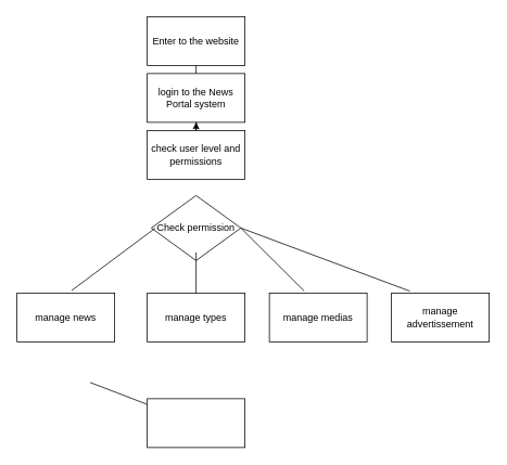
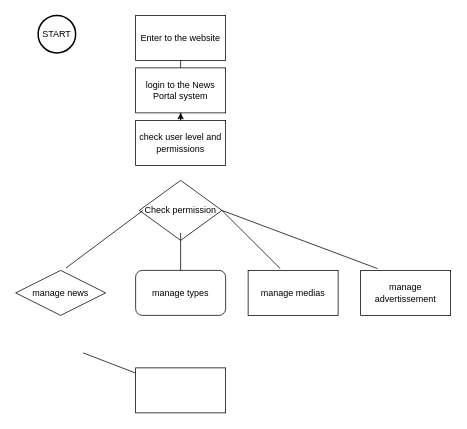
  <mxCell id="0" />
  <mxCell id="1" parent="0" />
+ <mxCell id="2" value="START" style="strokeWidth=2;html=1;shape=mxgraph.flowchart.start_2;whiteSpace=wrap;" vertex="1" parent="1"><mxGeometry x="50" y="20" width="50" height="50" as="geometry" /></mxCell>
  <mxCell id="3" value="Enter to the website" style="rounded=0;whiteSpace=wrap;html=1;fontSize=12;horizontal=1;" vertex="1" parent="1"><mxGeometry x="180" y="20" width="120" height="60" as="geometry" /></mxCell>
- <mxCell id="4" value="manage news" style="rounded=0;whiteSpace=wrap;html=1;fontSize=12;" vertex="1" parent="1"><mxGeometry x="20" y="360" width="120" height="60" as="geometry" /></mxCell>
+ <mxCell id="4" value="manage news" style="rhombus;whiteSpace=wrap;html=1;fontSize=12;" vertex="1" parent="1"><mxGeometry x="20" y="360" width="120" height="60" as="geometry" /></mxCell>
  <mxCell id="5" value="" style="edgeStyle=orthogonalEdgeStyle;rounded=0;orthogonalLoop=1;jettySize=auto;html=1;fontSize=12;" edge="1" parent="1" source="6" target="10"><mxGeometry relative="1" as="geometry" /></mxCell>
  <mxCell id="6" value="check user level and permissions" style="rounded=0;whiteSpace=wrap;html=1;fontSize=12;" vertex="1" parent="1"><mxGeometry x="180" y="160" width="120" height="60" as="geometry" /></mxCell>
- <mxCell id="7" value="manage types" style="rounded=0;whiteSpace=wrap;html=1;fontSize=12;" vertex="1" parent="1"><mxGeometry x="180" y="360" width="120" height="60" as="geometry" /></mxCell>
+ <mxCell id="7" value="manage types" style="whiteSpace=wrap;html=1;fontSize=12;rounded=1;" vertex="1" parent="1"><mxGeometry x="180" y="360" width="120" height="60" as="geometry" /></mxCell>
  <mxCell id="8" value="manage advertissement" style="rounded=0;whiteSpace=wrap;html=1;fontSize=12;" vertex="1" parent="1"><mxGeometry x="480" y="360" width="120" height="60" as="geometry" /></mxCell>
  <mxCell id="9" value="manage medias" style="rounded=0;whiteSpace=wrap;html=1;fontSize=12;" vertex="1" parent="1"><mxGeometry x="330" y="360" width="120" height="60" as="geometry" /></mxCell>
  <mxCell id="10" value="login to the News Portal system" style="rounded=0;whiteSpace=wrap;html=1;fontSize=12;" vertex="1" parent="1"><mxGeometry x="180" y="90" width="120" height="60" as="geometry" /></mxCell>
  <mxCell id="11" value="Check permission" style="rhombus;whiteSpace=wrap;html=1;fontSize=12;" vertex="1" parent="1"><mxGeometry x="185" y="240" width="110" height="80" as="geometry" /></mxCell>
  <mxCell id="12" value="" style="endArrow=none;html=1;rounded=0;fontSize=12;entryX=0.5;entryY=1;entryDx=0;entryDy=0;" edge="1" parent="1" target="3"><mxGeometry width="50" height="50" relative="1" as="geometry"><mxPoint x="240" y="90" as="sourcePoint" /><mxPoint x="265" y="70" as="targetPoint" /></mxGeometry></mxCell>
  <mxCell id="13" value="" style="endArrow=none;html=1;rounded=0;fontSize=12;entryX=0.5;entryY=1;entryDx=0;entryDy=0;" edge="1" parent="1" target="10"><mxGeometry width="50" height="50" relative="1" as="geometry"><mxPoint x="240" y="160" as="sourcePoint" /><mxPoint x="250" y="150" as="targetPoint" /></mxGeometry></mxCell>
  <mxCell id="14" value="" style="endArrow=none;html=1;rounded=0;fontSize=12;exitX=0.56;exitY=-0.053;exitDx=0;exitDy=0;exitPerimeter=0;" edge="1" parent="1" source="4"><mxGeometry width="50" height="50" relative="1" as="geometry"><mxPoint x="140" y="330" as="sourcePoint" /><mxPoint x="190" y="280" as="targetPoint" /></mxGeometry></mxCell>
  <mxCell id="15" value="" style="endArrow=none;html=1;rounded=0;fontSize=12;exitX=0.5;exitY=0;exitDx=0;exitDy=0;" edge="1" parent="1" source="7"><mxGeometry width="50" height="50" relative="1" as="geometry"><mxPoint x="140" y="396.82" as="sourcePoint" /><mxPoint x="240" y="310" as="targetPoint" /></mxGeometry></mxCell>
  <mxCell id="16" value="" style="endArrow=none;html=1;rounded=0;fontSize=12;entryX=0.357;entryY=-0.04;entryDx=0;entryDy=0;entryPerimeter=0;" edge="1" parent="1" target="9"><mxGeometry width="50" height="50" relative="1" as="geometry"><mxPoint x="295" y="280" as="sourcePoint" /><mxPoint x="370" y="350" as="targetPoint" /></mxGeometry></mxCell>
  <mxCell id="17" value="" style="endArrow=none;html=1;rounded=0;fontSize=12;entryX=0.187;entryY=-0.04;entryDx=0;entryDy=0;entryPerimeter=0;" edge="1" parent="1" target="8"><mxGeometry width="50" height="50" relative="1" as="geometry"><mxPoint x="295" y="280" as="sourcePoint" /><mxPoint x="345" y="230" as="targetPoint" /></mxGeometry></mxCell>
  <mxCell id="18" value="" style="endArrow=none;html=1;rounded=0;fontSize=12;" edge="1" parent="1" target="19"><mxGeometry width="50" height="50" relative="1" as="geometry"><mxPoint x="110" y="470" as="sourcePoint" /><mxPoint x="160" y="420" as="targetPoint" /></mxGeometry></mxCell>
  <mxCell id="19" value="" style="rounded=0;whiteSpace=wrap;html=1;fontSize=12;" vertex="1" parent="1"><mxGeometry x="180" y="490" width="120" height="60" as="geometry" /></mxCell>
